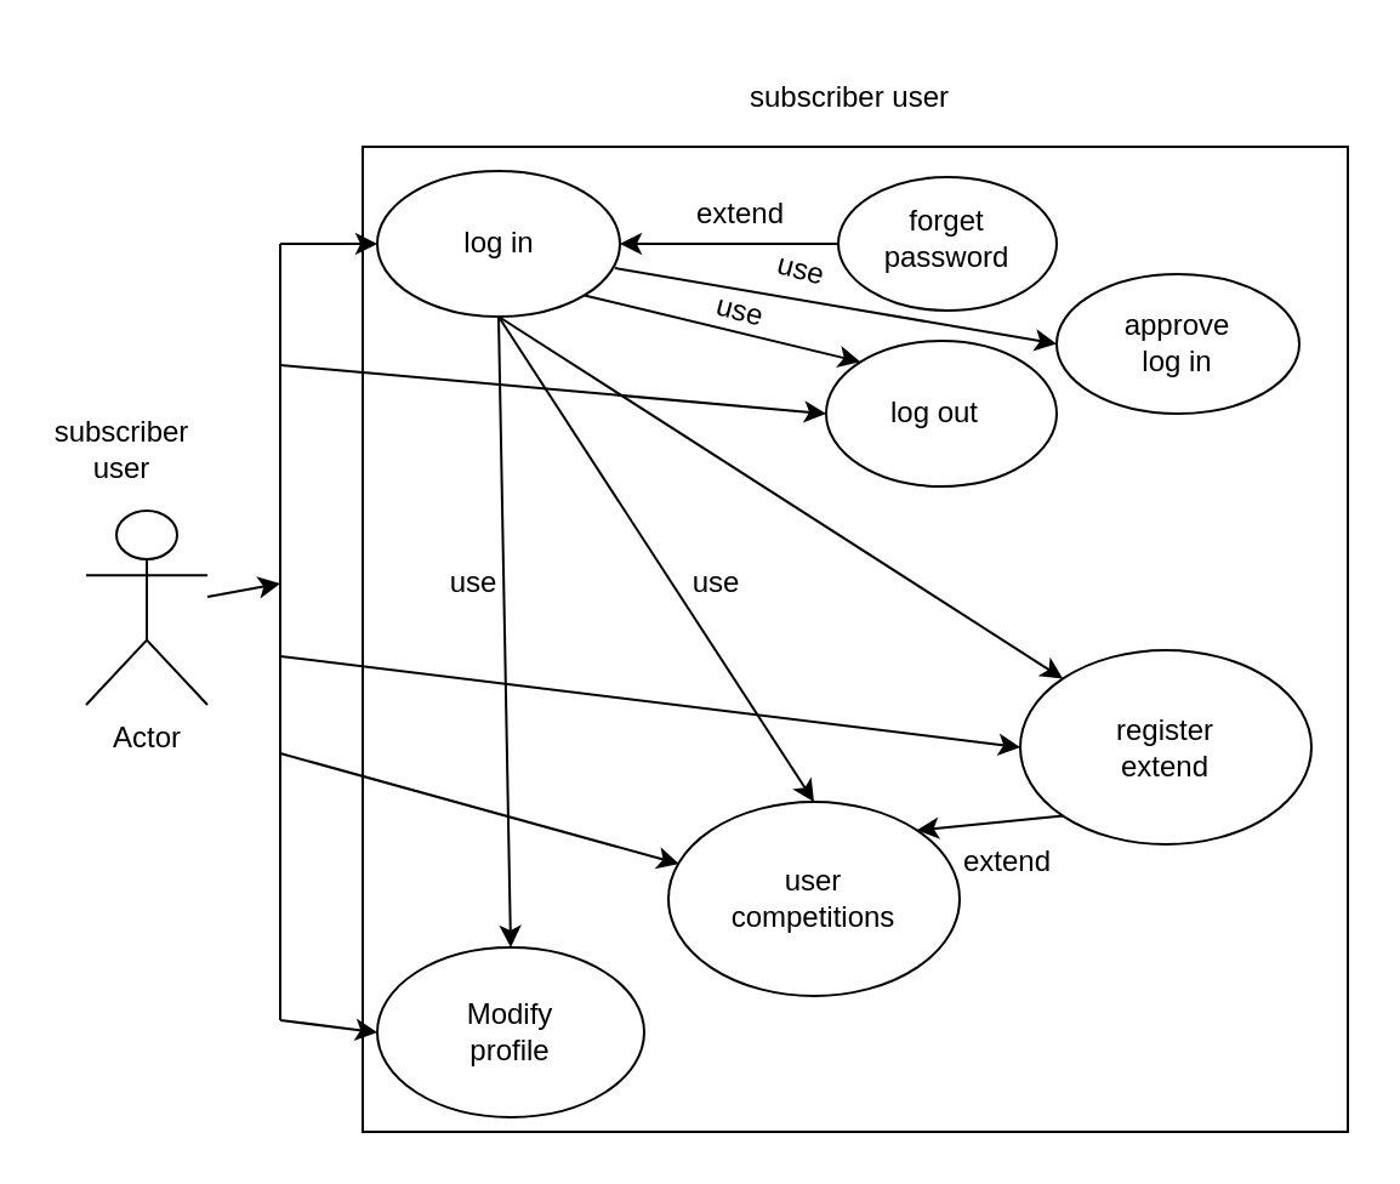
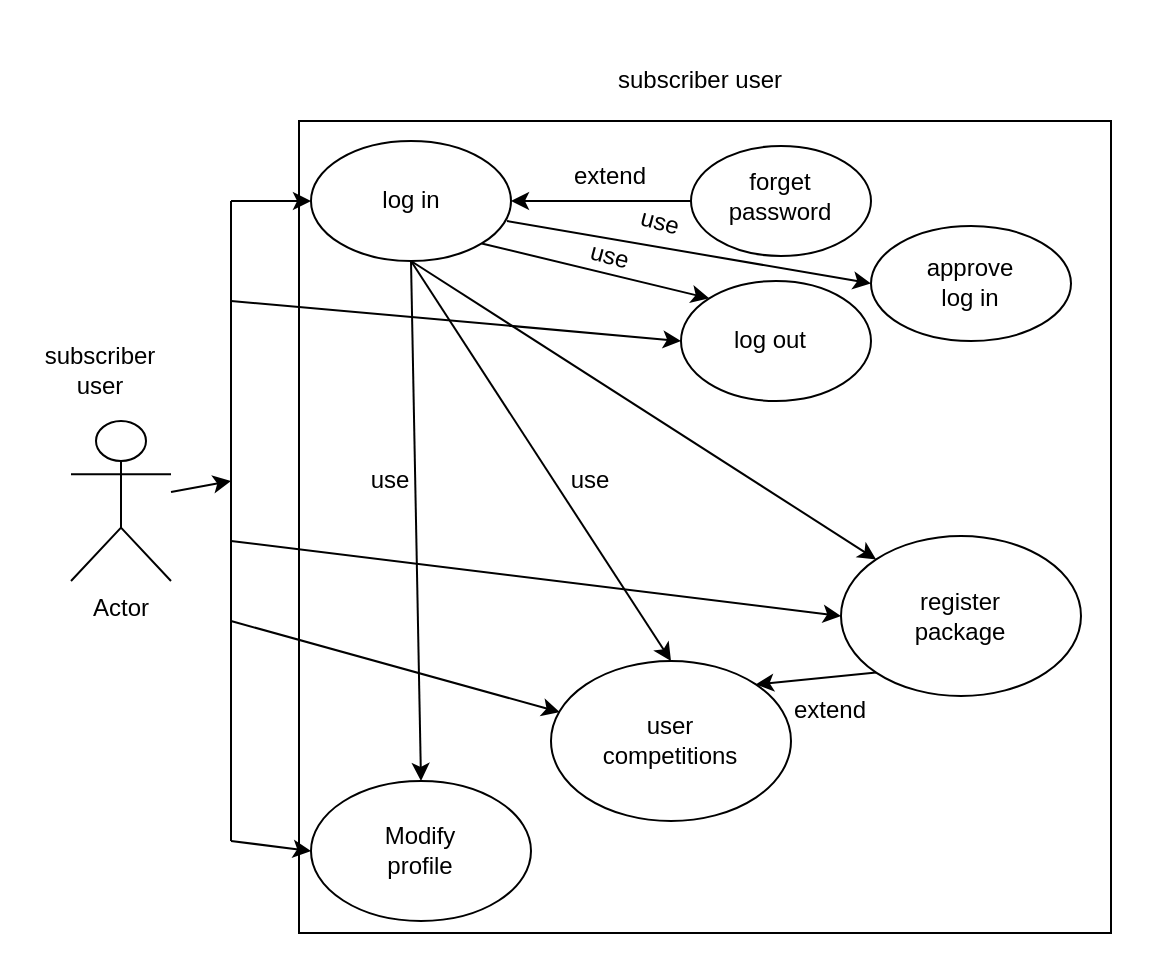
  <mxCell id="0" />
  <mxCell id="1" parent="0" />
  <mxCell id="2" value="" style="whiteSpace=wrap;html=1;aspect=fixed;" parent="1" vertex="1"><mxGeometry x="149" y="60" width="406" height="406" as="geometry" /></mxCell>
  <mxCell id="3" value="subscriber user" style="text;html=1;strokeColor=none;fillColor=none;align=center;verticalAlign=middle;whiteSpace=wrap;rounded=0;" parent="1" vertex="1"><mxGeometry x="285" y="20" width="130" height="40" as="geometry" /></mxCell>
  <mxCell id="4" value="Actor" style="shape=umlActor;verticalLabelPosition=bottom;verticalAlign=top;html=1;outlineConnect=0;" parent="1" vertex="1"><mxGeometry x="35" y="210" width="50" height="80" as="geometry" /></mxCell>
  <mxCell id="5" value="" style="ellipse;whiteSpace=wrap;html=1;" parent="1" vertex="1"><mxGeometry x="155" y="70" width="100" height="60" as="geometry" /></mxCell>
  <mxCell id="6" value="" style="ellipse;whiteSpace=wrap;html=1;" parent="1" vertex="1"><mxGeometry x="345" y="72.5" width="90" height="55" as="geometry" /></mxCell>
  <mxCell id="7" value="" style="ellipse;whiteSpace=wrap;html=1;" parent="1" vertex="1"><mxGeometry x="340" y="140" width="95" height="60" as="geometry" /></mxCell>
  <mxCell id="8" value="" style="ellipse;whiteSpace=wrap;html=1;" parent="1" vertex="1"><mxGeometry x="155" y="390" width="110" height="70" as="geometry" /></mxCell>
  <mxCell id="9" value="log in" style="text;html=1;strokeColor=none;fillColor=none;align=center;verticalAlign=middle;whiteSpace=wrap;rounded=0;" parent="1" vertex="1"><mxGeometry x="173.75" y="87.5" width="62.5" height="25" as="geometry" /></mxCell>
  <mxCell id="10" value="forget password" style="text;html=1;strokeColor=none;fillColor=none;align=center;verticalAlign=middle;whiteSpace=wrap;rounded=0;" parent="1" vertex="1"><mxGeometry x="360" y="82.5" width="60" height="30" as="geometry" /></mxCell>
  <mxCell id="11" value="extend" style="text;html=1;strokeColor=none;fillColor=none;align=center;verticalAlign=middle;whiteSpace=wrap;rounded=0;" parent="1" vertex="1"><mxGeometry x="275" y="72.5" width="60" height="30" as="geometry" /></mxCell>
  <mxCell id="12" value="log out" style="text;html=1;strokeColor=none;fillColor=none;align=center;verticalAlign=middle;whiteSpace=wrap;rounded=0;" parent="1" vertex="1"><mxGeometry x="355" y="155" width="60" height="30" as="geometry" /></mxCell>
  <mxCell id="13" value="Modify profile" style="text;html=1;strokeColor=none;fillColor=none;align=center;verticalAlign=middle;whiteSpace=wrap;rounded=0;" parent="1" vertex="1"><mxGeometry x="180" y="410" width="60" height="30" as="geometry" /></mxCell>
  <mxCell id="14" style="edgeStyle=orthogonalEdgeStyle;rounded=0;orthogonalLoop=1;jettySize=auto;html=1;exitX=0.5;exitY=1;exitDx=0;exitDy=0;" parent="1" source="13" target="13" edge="1"><mxGeometry relative="1" as="geometry" /></mxCell>
  <mxCell id="15" value="" style="endArrow=classic;html=1;rounded=0;entryX=1;entryY=0.5;entryDx=0;entryDy=0;exitX=0;exitY=0.5;exitDx=0;exitDy=0;" parent="1" source="6" target="5" edge="1"><mxGeometry width="50" height="50" relative="1" as="geometry"><mxPoint x="345" y="280" as="sourcePoint" /><mxPoint x="395" y="230" as="targetPoint" /></mxGeometry></mxCell>
  <mxCell id="16" value="" style="endArrow=classic;html=1;rounded=0;exitX=0.5;exitY=1;exitDx=0;exitDy=0;entryX=0.5;entryY=0;entryDx=0;entryDy=0;" parent="1" source="5" target="8" edge="1"><mxGeometry width="50" height="50" relative="1" as="geometry"><mxPoint x="345" y="280" as="sourcePoint" /><mxPoint x="395" y="230" as="targetPoint" /></mxGeometry></mxCell>
  <mxCell id="17" value="use" style="text;html=1;strokeColor=none;fillColor=none;align=center;verticalAlign=middle;whiteSpace=wrap;rounded=0;" parent="1" vertex="1"><mxGeometry x="165" y="225" width="60" height="30" as="geometry" /></mxCell>
  <mxCell id="18" value="use" style="text;html=1;strokeColor=none;fillColor=none;align=center;verticalAlign=middle;whiteSpace=wrap;rounded=0;rotation=15;" parent="1" vertex="1"><mxGeometry x="275" y="112.5" width="60" height="30" as="geometry" /></mxCell>
  <mxCell id="19" value="" style="endArrow=classic;html=1;rounded=0;entryX=0;entryY=0;entryDx=0;entryDy=0;exitX=1;exitY=1;exitDx=0;exitDy=0;" parent="1" source="5" target="7" edge="1"><mxGeometry width="50" height="50" relative="1" as="geometry"><mxPoint x="345" y="280" as="sourcePoint" /><mxPoint x="395" y="230" as="targetPoint" /></mxGeometry></mxCell>
  <mxCell id="20" value="" style="ellipse;whiteSpace=wrap;html=1;" parent="1" vertex="1"><mxGeometry x="275" y="330" width="120" height="80" as="geometry" /></mxCell>
  <mxCell id="21" value="user competitions" style="text;html=1;strokeColor=none;fillColor=none;align=center;verticalAlign=middle;whiteSpace=wrap;rounded=0;" parent="1" vertex="1"><mxGeometry x="295" y="347.5" width="80" height="45" as="geometry" /></mxCell>
  <mxCell id="22" value="" style="endArrow=classic;html=1;rounded=0;entryX=0.5;entryY=0;entryDx=0;entryDy=0;" parent="1" target="20" edge="1"><mxGeometry width="50" height="50" relative="1" as="geometry"><mxPoint x="205" y="130" as="sourcePoint" /><mxPoint x="395" y="230" as="targetPoint" /></mxGeometry></mxCell>
  <mxCell id="23" value="use" style="text;html=1;strokeColor=none;fillColor=none;align=center;verticalAlign=middle;whiteSpace=wrap;rounded=0;" parent="1" vertex="1"><mxGeometry x="265" y="225" width="60" height="30" as="geometry" /></mxCell>
  <mxCell id="24" value="" style="ellipse;whiteSpace=wrap;html=1;" parent="1" vertex="1"><mxGeometry x="420" y="267.5" width="120" height="80" as="geometry" /></mxCell>
  <mxCell id="25" value="" style="endArrow=classic;html=1;rounded=0;entryX=0;entryY=0;entryDx=0;entryDy=0;" parent="1" target="24" edge="1"><mxGeometry width="50" height="50" relative="1" as="geometry"><mxPoint x="205" y="130" as="sourcePoint" /><mxPoint x="395" y="230" as="targetPoint" /></mxGeometry></mxCell>
- <mxCell id="26" value="register extend" style="text;html=1;strokeColor=none;fillColor=none;align=center;verticalAlign=middle;whiteSpace=wrap;rounded=0;" parent="1" vertex="1"><mxGeometry x="450" y="292.5" width="60" height="30" as="geometry" /></mxCell>
+ <mxCell id="26" value="register package" style="text;html=1;strokeColor=none;fillColor=none;align=center;verticalAlign=middle;whiteSpace=wrap;rounded=0;" parent="1" vertex="1"><mxGeometry x="450" y="292.5" width="60" height="30" as="geometry" /></mxCell>
  <mxCell id="27" value="" style="endArrow=none;html=1;rounded=0;" parent="1" edge="1"><mxGeometry width="50" height="50" relative="1" as="geometry"><mxPoint x="115" y="420" as="sourcePoint" /><mxPoint x="115" y="100" as="targetPoint" /><Array as="points"><mxPoint x="115" y="230" /></Array></mxGeometry></mxCell>
  <mxCell id="28" value="" style="endArrow=classic;html=1;rounded=0;entryX=0;entryY=0.5;entryDx=0;entryDy=0;" parent="1" target="8" edge="1"><mxGeometry width="50" height="50" relative="1" as="geometry"><mxPoint x="115" y="420" as="sourcePoint" /><mxPoint x="395" y="220" as="targetPoint" /></mxGeometry></mxCell>
  <mxCell id="29" value="" style="endArrow=classic;html=1;rounded=0;entryX=0.037;entryY=0.32;entryDx=0;entryDy=0;entryPerimeter=0;" parent="1" target="20" edge="1"><mxGeometry width="50" height="50" relative="1" as="geometry"><mxPoint x="115" y="310" as="sourcePoint" /><mxPoint x="395" y="220" as="targetPoint" /></mxGeometry></mxCell>
  <mxCell id="30" value="" style="endArrow=classic;html=1;rounded=0;entryX=0;entryY=0.5;entryDx=0;entryDy=0;" parent="1" target="24" edge="1"><mxGeometry width="50" height="50" relative="1" as="geometry"><mxPoint x="115" y="270" as="sourcePoint" /><mxPoint x="395" y="220" as="targetPoint" /></mxGeometry></mxCell>
  <mxCell id="31" value="" style="endArrow=classic;html=1;rounded=0;entryX=0;entryY=0.5;entryDx=0;entryDy=0;" parent="1" target="5" edge="1"><mxGeometry width="50" height="50" relative="1" as="geometry"><mxPoint x="115" y="100" as="sourcePoint" /><mxPoint x="395" y="220" as="targetPoint" /></mxGeometry></mxCell>
  <mxCell id="32" value="" style="endArrow=classic;html=1;rounded=0;entryX=0;entryY=0.5;entryDx=0;entryDy=0;" parent="1" target="7" edge="1"><mxGeometry width="50" height="50" relative="1" as="geometry"><mxPoint x="115" y="150" as="sourcePoint" /><mxPoint x="395" y="220" as="targetPoint" /></mxGeometry></mxCell>
  <mxCell id="33" value="subscriber user" style="text;html=1;strokeColor=none;fillColor=none;align=center;verticalAlign=middle;whiteSpace=wrap;rounded=0;" parent="1" vertex="1"><mxGeometry x="20" y="170" width="60" height="30" as="geometry" /></mxCell>
  <mxCell id="34" value="" style="endArrow=classic;html=1;rounded=0;" parent="1" source="4" edge="1"><mxGeometry width="50" height="50" relative="1" as="geometry"><mxPoint x="345" y="260" as="sourcePoint" /><mxPoint x="115" y="240" as="targetPoint" /></mxGeometry></mxCell>
  <mxCell id="35" value="" style="ellipse;whiteSpace=wrap;html=1;" vertex="1" parent="1"><mxGeometry x="435" y="112.5" width="100" height="57.5" as="geometry" /></mxCell>
  <mxCell id="36" value="approve&lt;br&gt;log in" style="text;html=1;strokeColor=none;fillColor=none;align=center;verticalAlign=middle;whiteSpace=wrap;rounded=0;" vertex="1" parent="1"><mxGeometry x="455" y="126.25" width="60" height="30" as="geometry" /></mxCell>
  <mxCell id="37" value="use" style="text;html=1;strokeColor=none;fillColor=none;align=center;verticalAlign=middle;whiteSpace=wrap;rounded=0;rotation=15;" vertex="1" parent="1"><mxGeometry x="300" y="96.25" width="60" height="30" as="geometry" /></mxCell>
  <mxCell id="38" value="" style="endArrow=classic;html=1;rounded=0;exitX=0.98;exitY=0.667;exitDx=0;exitDy=0;exitPerimeter=0;entryX=0;entryY=0.5;entryDx=0;entryDy=0;" edge="1" parent="1" source="5" target="35"><mxGeometry width="50" height="50" relative="1" as="geometry"><mxPoint x="255" y="260" as="sourcePoint" /><mxPoint x="305" y="210" as="targetPoint" /></mxGeometry></mxCell>
  <mxCell id="39" value="" style="endArrow=classic;html=1;rounded=0;entryX=1;entryY=0;entryDx=0;entryDy=0;exitX=0;exitY=1;exitDx=0;exitDy=0;" edge="1" parent="1" source="24" target="20"><mxGeometry width="50" height="50" relative="1" as="geometry"><mxPoint x="325" y="250" as="sourcePoint" /><mxPoint x="375" y="200" as="targetPoint" /></mxGeometry></mxCell>
  <mxCell id="40" value="extend" style="text;html=1;strokeColor=none;fillColor=none;align=center;verticalAlign=middle;whiteSpace=wrap;rounded=0;" vertex="1" parent="1"><mxGeometry x="385" y="340" width="60" height="30" as="geometry" /></mxCell>
